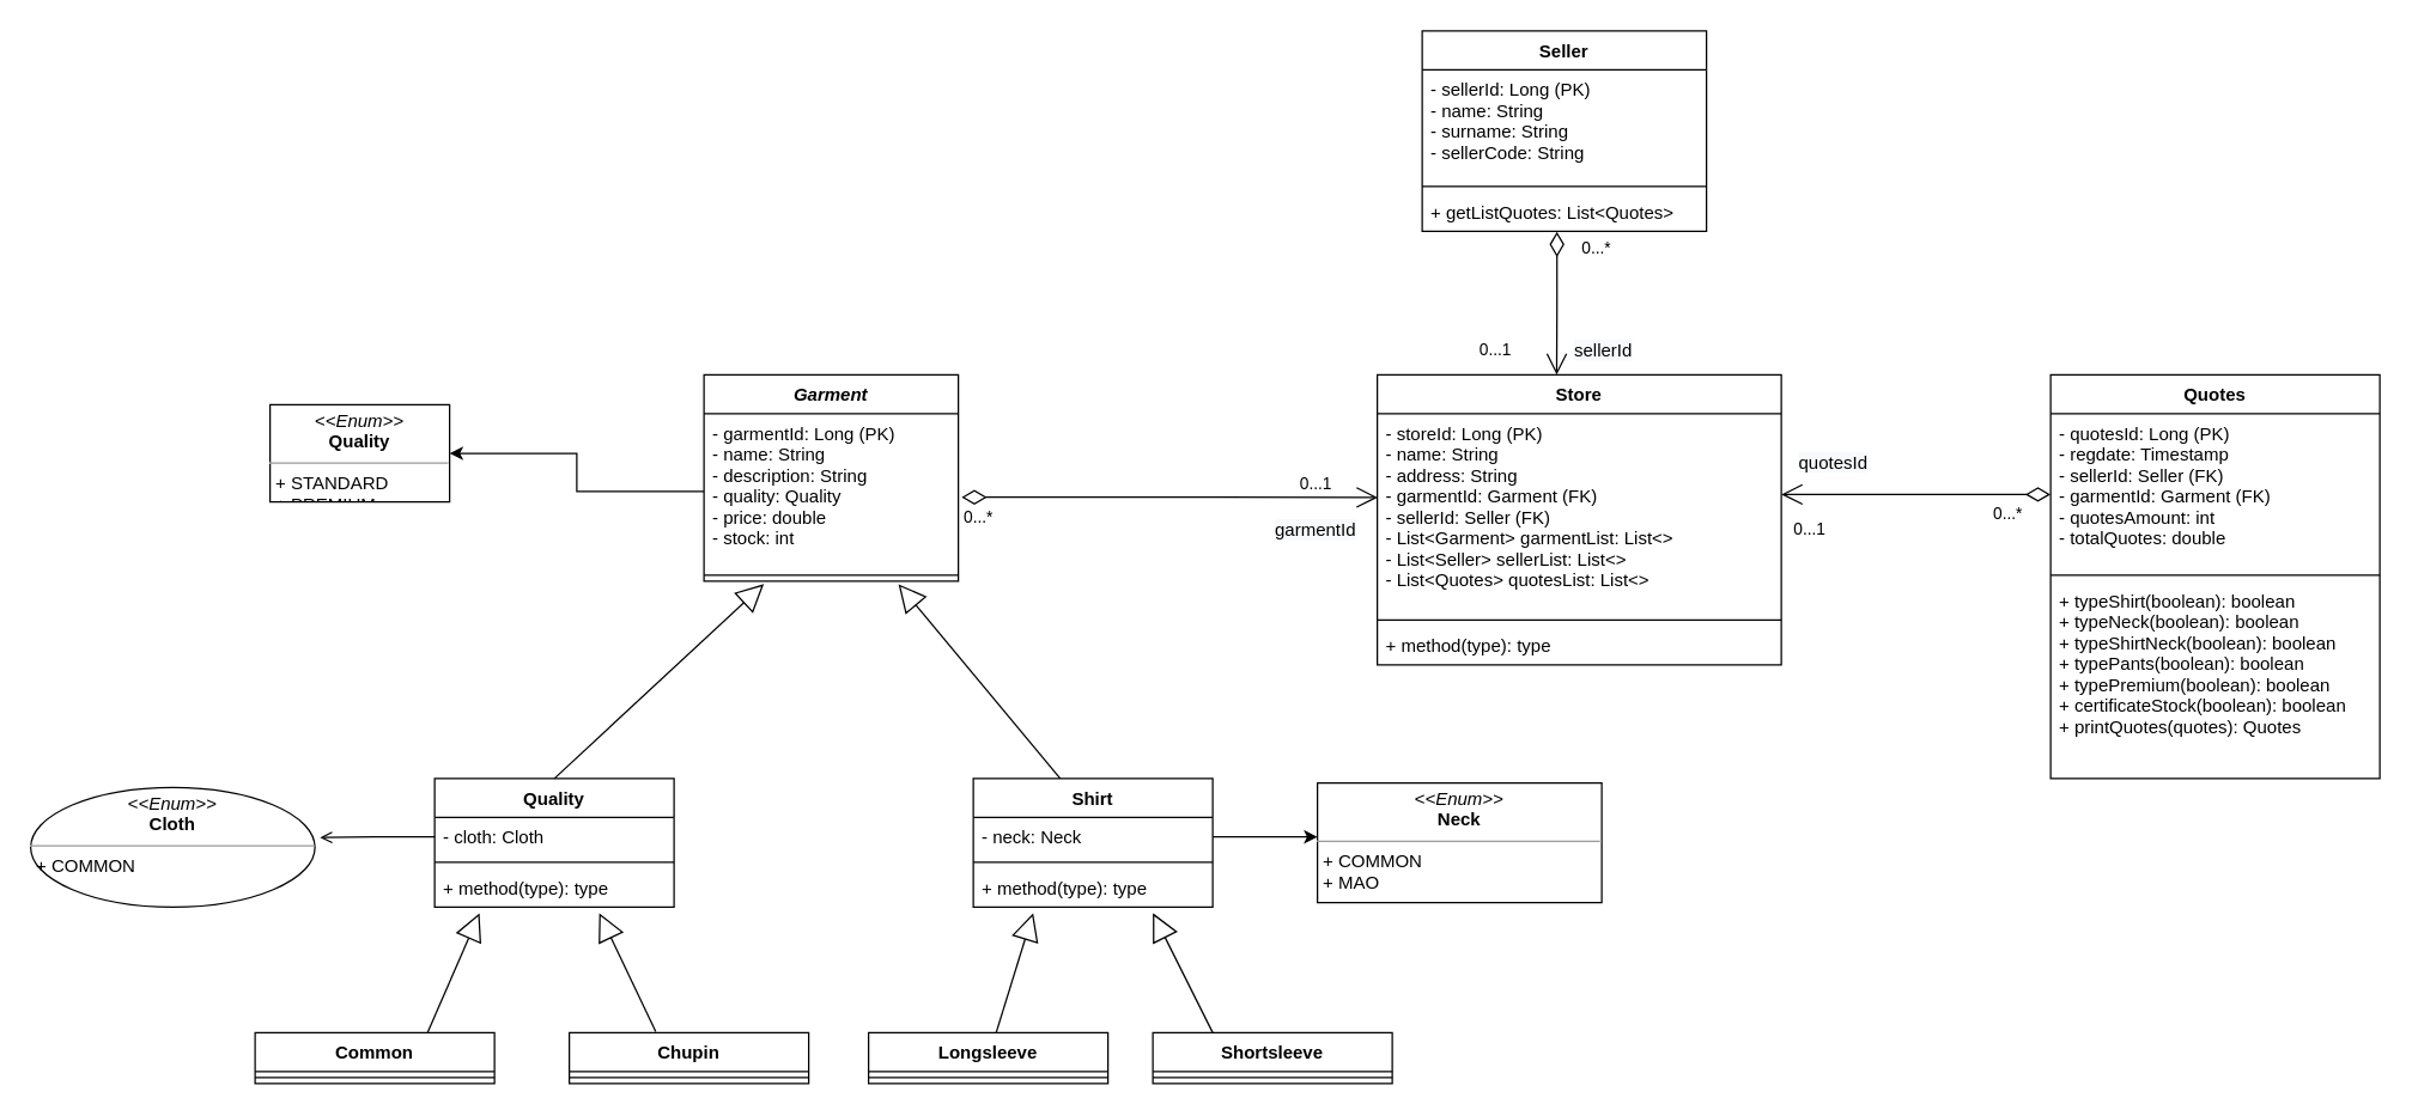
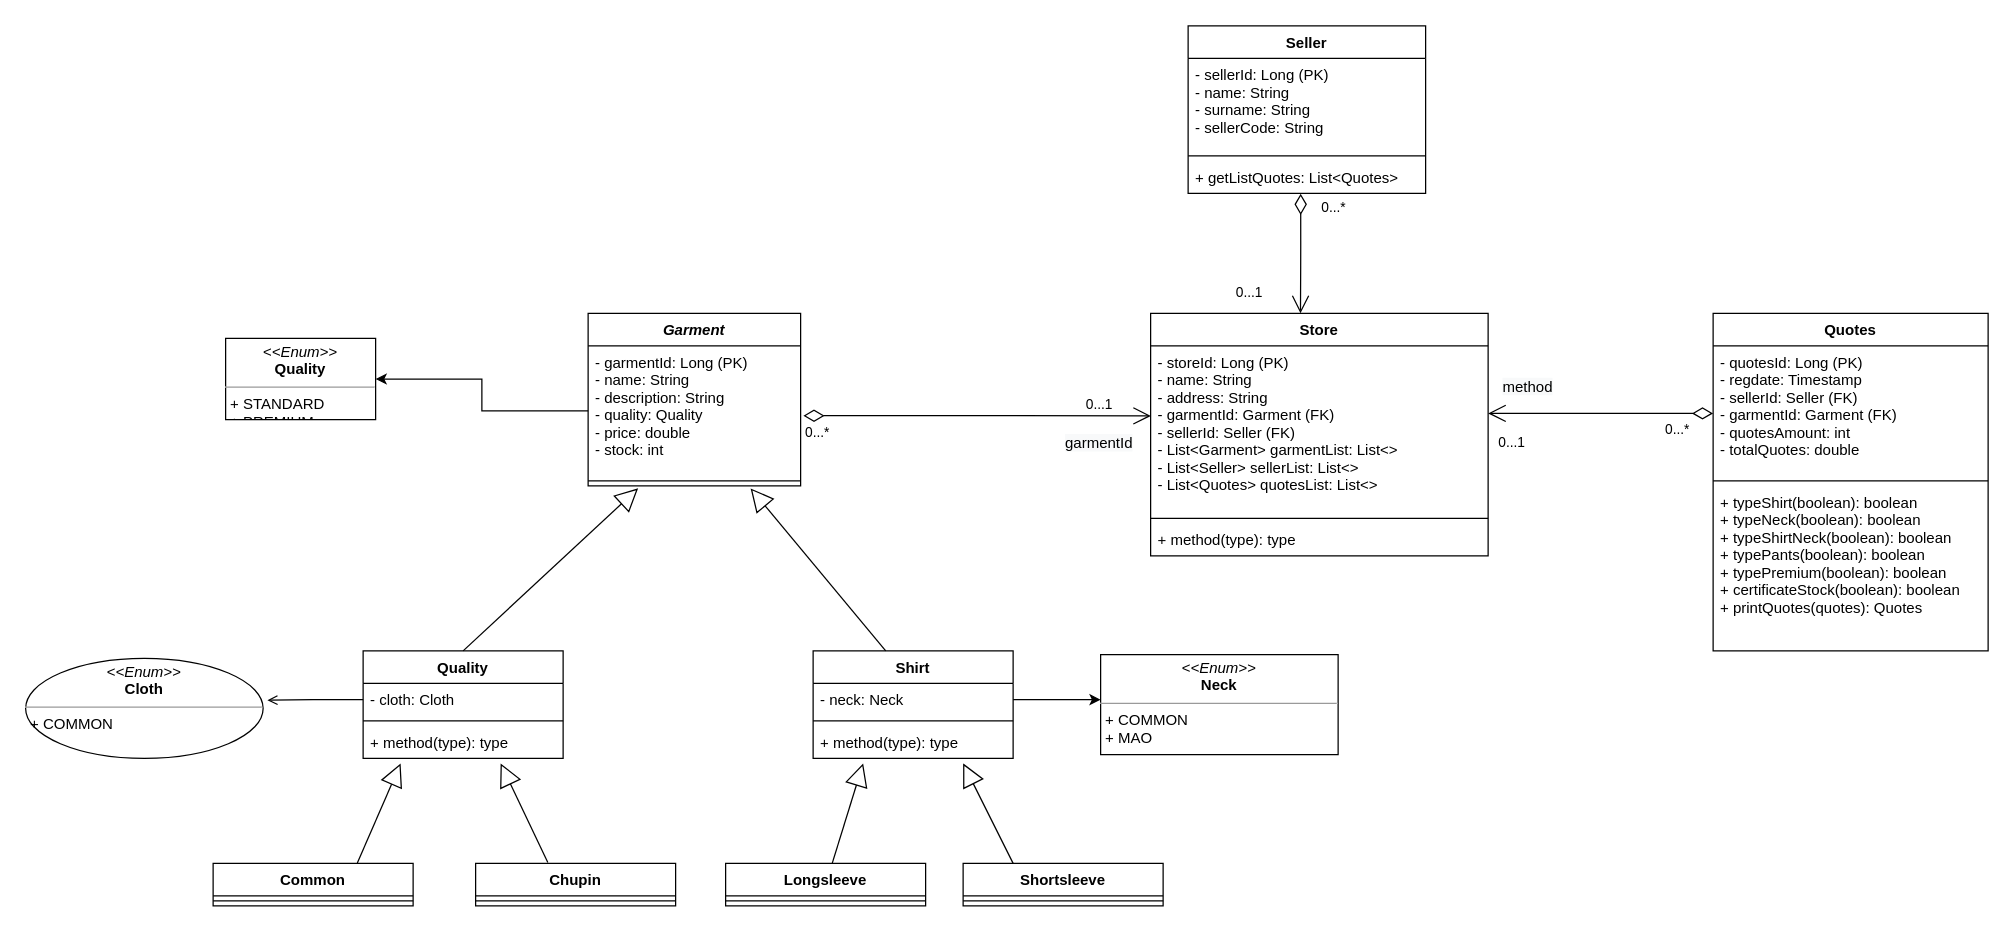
  <mxCell id="0" />
  <mxCell id="1" parent="0" />
  <mxCell id="2" value="Garment" style="swimlane;fontStyle=3;align=center;verticalAlign=top;childLayout=stackLayout;horizontal=1;startSize=26;horizontalStack=0;resizeParent=1;resizeParentMax=0;resizeLast=0;collapsible=1;marginBottom=0;" vertex="1" parent="1"><mxGeometry x="470" y="250" width="170" height="138" as="geometry" /></mxCell>
  <mxCell id="3" value="- garmentId: Long (PK)&#10;- name: String&#10;- description: String&#10;- quality: Quality&#10;- price: double&#10;- stock: int" style="text;strokeColor=none;fillColor=none;align=left;verticalAlign=top;spacingLeft=4;spacingRight=4;overflow=hidden;rotatable=0;points=[[0,0.5],[1,0.5]];portConstraint=eastwest;" vertex="1" parent="2"><mxGeometry y="26" width="170" height="104" as="geometry" /></mxCell>
  <mxCell id="4" value="" style="line;strokeWidth=1;fillColor=none;align=left;verticalAlign=middle;spacingTop=-1;spacingLeft=3;spacingRight=3;rotatable=0;labelPosition=right;points=[];portConstraint=eastwest;" vertex="1" parent="2"><mxGeometry y="130" width="170" height="8" as="geometry" /></mxCell>
  <mxCell id="5" value="Store" style="swimlane;fontStyle=1;align=center;verticalAlign=top;childLayout=stackLayout;horizontal=1;startSize=26;horizontalStack=0;resizeParent=1;resizeParentMax=0;resizeLast=0;collapsible=1;marginBottom=0;" vertex="1" parent="1"><mxGeometry x="920" y="250" width="270" height="194" as="geometry" /></mxCell>
  <mxCell id="6" value="- storeId: Long (PK)&#10;- name: String&#10;- address: String&#10;- garmentId: Garment (FK)&#10;- sellerId: Seller (FK)&#10;- List&lt;Garment&gt; garmentList: List&lt;&gt;&#10;- List&lt;Seller&gt; sellerList: List&lt;&gt;&#10;- List&lt;Quotes&gt; quotesList: List&lt;&gt;" style="text;strokeColor=none;fillColor=none;align=left;verticalAlign=top;spacingLeft=4;spacingRight=4;overflow=hidden;rotatable=0;points=[[0,0.5],[1,0.5]];portConstraint=eastwest;" vertex="1" parent="5"><mxGeometry y="26" width="270" height="134" as="geometry" /></mxCell>
  <mxCell id="7" value="" style="line;strokeWidth=1;fillColor=none;align=left;verticalAlign=middle;spacingTop=-1;spacingLeft=3;spacingRight=3;rotatable=0;labelPosition=right;points=[];portConstraint=eastwest;" vertex="1" parent="5"><mxGeometry y="160" width="270" height="8" as="geometry" /></mxCell>
  <mxCell id="8" value="+ method(type): type" style="text;strokeColor=none;fillColor=none;align=left;verticalAlign=top;spacingLeft=4;spacingRight=4;overflow=hidden;rotatable=0;points=[[0,0.5],[1,0.5]];portConstraint=eastwest;" vertex="1" parent="5"><mxGeometry y="168" width="270" height="26" as="geometry" /></mxCell>
  <mxCell id="9" value="&lt;p style=&quot;margin: 0px ; margin-top: 4px ; text-align: center&quot;&gt;&lt;i&gt;&amp;lt;&amp;lt;Enum&amp;gt;&amp;gt;&lt;/i&gt;&lt;br&gt;&lt;b&gt;Quality&lt;/b&gt;&lt;/p&gt;&lt;hr size=&quot;1&quot;&gt;&lt;p style=&quot;margin: 0px ; margin-left: 4px&quot;&gt;+ STANDARD&lt;br&gt;+ PREMIUM&lt;/p&gt;" style="verticalAlign=top;align=left;overflow=fill;fontSize=12;fontFamily=Helvetica;html=1;" vertex="1" parent="1"><mxGeometry x="180" y="270" width="120" height="65" as="geometry" /></mxCell>
  <mxCell id="10" value="Quality" style="swimlane;fontStyle=1;align=center;verticalAlign=top;childLayout=stackLayout;horizontal=1;startSize=26;horizontalStack=0;resizeParent=1;resizeParentMax=0;resizeLast=0;collapsible=1;marginBottom=0;" vertex="1" parent="1"><mxGeometry x="290" y="520" width="160" height="86" as="geometry" /></mxCell>
  <mxCell id="11" value="- cloth: Cloth" style="text;strokeColor=none;fillColor=none;align=left;verticalAlign=top;spacingLeft=4;spacingRight=4;overflow=hidden;rotatable=0;points=[[0,0.5],[1,0.5]];portConstraint=eastwest;" vertex="1" parent="10"><mxGeometry y="26" width="160" height="26" as="geometry" /></mxCell>
  <mxCell id="12" value="" style="line;strokeWidth=1;fillColor=none;align=left;verticalAlign=middle;spacingTop=-1;spacingLeft=3;spacingRight=3;rotatable=0;labelPosition=right;points=[];portConstraint=eastwest;" vertex="1" parent="10"><mxGeometry y="52" width="160" height="8" as="geometry" /></mxCell>
  <mxCell id="13" value="+ method(type): type" style="text;strokeColor=none;fillColor=none;align=left;verticalAlign=top;spacingLeft=4;spacingRight=4;overflow=hidden;rotatable=0;points=[[0,0.5],[1,0.5]];portConstraint=eastwest;" vertex="1" parent="10"><mxGeometry y="60" width="160" height="26" as="geometry" /></mxCell>
  <mxCell id="14" value="Shirt" style="swimlane;fontStyle=1;align=center;verticalAlign=top;childLayout=stackLayout;horizontal=1;startSize=26;horizontalStack=0;resizeParent=1;resizeParentMax=0;resizeLast=0;collapsible=1;marginBottom=0;" vertex="1" parent="1"><mxGeometry x="650" y="520" width="160" height="86" as="geometry" /></mxCell>
  <mxCell id="15" value="- neck: Neck" style="text;strokeColor=none;fillColor=none;align=left;verticalAlign=top;spacingLeft=4;spacingRight=4;overflow=hidden;rotatable=0;points=[[0,0.5],[1,0.5]];portConstraint=eastwest;" vertex="1" parent="14"><mxGeometry y="26" width="160" height="26" as="geometry" /></mxCell>
  <mxCell id="16" value="" style="line;strokeWidth=1;fillColor=none;align=left;verticalAlign=middle;spacingTop=-1;spacingLeft=3;spacingRight=3;rotatable=0;labelPosition=right;points=[];portConstraint=eastwest;" vertex="1" parent="14"><mxGeometry y="52" width="160" height="8" as="geometry" /></mxCell>
  <mxCell id="17" value="+ method(type): type" style="text;strokeColor=none;fillColor=none;align=left;verticalAlign=top;spacingLeft=4;spacingRight=4;overflow=hidden;rotatable=0;points=[[0,0.5],[1,0.5]];portConstraint=eastwest;" vertex="1" parent="14"><mxGeometry y="60" width="160" height="26" as="geometry" /></mxCell>
  <mxCell id="18" value="" style="endArrow=block;endSize=16;endFill=0;html=1;exitX=0.25;exitY=0;exitDx=0;exitDy=0;" edge="1" parent="14" source="21"><mxGeometry width="160" relative="1" as="geometry"><mxPoint x="168.08" y="160" as="sourcePoint" /><mxPoint x="120" y="90" as="targetPoint" /></mxGeometry></mxCell>
  <mxCell id="19" value="" style="endArrow=block;endSize=16;endFill=0;html=1;exitX=0.5;exitY=0;exitDx=0;exitDy=0;" edge="1" parent="1" source="10"><mxGeometry x="0.066" y="-13" width="160" relative="1" as="geometry"><mxPoint x="444" y="680" as="sourcePoint" /><mxPoint x="510" y="390" as="targetPoint" /><mxPoint x="1" as="offset" /></mxGeometry></mxCell>
  <mxCell id="20" value="" style="endArrow=block;endSize=16;endFill=0;html=1;exitX=0.363;exitY=0;exitDx=0;exitDy=0;exitPerimeter=0;" edge="1" parent="1" source="14"><mxGeometry width="160" relative="1" as="geometry"><mxPoint x="530" y="490" as="sourcePoint" /><mxPoint x="600" y="390" as="targetPoint" /></mxGeometry></mxCell>
  <mxCell id="21" value="Shortsleeve" style="swimlane;fontStyle=1;align=center;verticalAlign=top;childLayout=stackLayout;horizontal=1;startSize=26;horizontalStack=0;resizeParent=1;resizeParentMax=0;resizeLast=0;collapsible=1;marginBottom=0;" vertex="1" parent="1"><mxGeometry x="770" y="690" width="160" height="34" as="geometry" /></mxCell>
  <mxCell id="22" value="" style="line;strokeWidth=1;fillColor=none;align=left;verticalAlign=middle;spacingTop=-1;spacingLeft=3;spacingRight=3;rotatable=0;labelPosition=right;points=[];portConstraint=eastwest;" vertex="1" parent="21"><mxGeometry y="26" width="160" height="8" as="geometry" /></mxCell>
  <mxCell id="23" value="Longsleeve" style="swimlane;fontStyle=1;align=center;verticalAlign=top;childLayout=stackLayout;horizontal=1;startSize=26;horizontalStack=0;resizeParent=1;resizeParentMax=0;resizeLast=0;collapsible=1;marginBottom=0;" vertex="1" parent="1"><mxGeometry x="580" y="690" width="160" height="34" as="geometry" /></mxCell>
  <mxCell id="24" value="" style="line;strokeWidth=1;fillColor=none;align=left;verticalAlign=middle;spacingTop=-1;spacingLeft=3;spacingRight=3;rotatable=0;labelPosition=right;points=[];portConstraint=eastwest;" vertex="1" parent="23"><mxGeometry y="26" width="160" height="8" as="geometry" /></mxCell>
  <mxCell id="25" value="&lt;p style=&quot;margin: 0px ; margin-top: 4px ; text-align: center&quot;&gt;&lt;i&gt;&amp;lt;&amp;lt;Enum&amp;gt;&amp;gt;&lt;/i&gt;&lt;br&gt;&lt;b&gt;Neck&lt;/b&gt;&lt;/p&gt;&lt;hr size=&quot;1&quot;&gt;&lt;p style=&quot;margin: 0px ; margin-left: 4px&quot;&gt;+ COMMON&lt;br&gt;+ MAO&lt;/p&gt;" style="verticalAlign=top;align=left;overflow=fill;fontSize=12;fontFamily=Helvetica;html=1;" vertex="1" parent="1"><mxGeometry x="880" y="523" width="190" height="80" as="geometry" /></mxCell>
  <mxCell id="26" value="" style="endArrow=block;endSize=16;endFill=0;html=1;" edge="1" parent="1" source="23"><mxGeometry x="0.066" y="-13" width="160" relative="1" as="geometry"><mxPoint x="605" y="690" as="sourcePoint" /><mxPoint x="690" y="610" as="targetPoint" /><mxPoint x="1" as="offset" /></mxGeometry></mxCell>
  <mxCell id="27" style="edgeStyle=orthogonalEdgeStyle;rounded=0;orthogonalLoop=1;jettySize=auto;html=1;" edge="1" parent="1" source="15"><mxGeometry relative="1" as="geometry"><mxPoint x="880" y="559" as="targetPoint" /></mxGeometry></mxCell>
  <mxCell id="28" value="Common" style="swimlane;fontStyle=1;align=center;verticalAlign=top;childLayout=stackLayout;horizontal=1;startSize=26;horizontalStack=0;resizeParent=1;resizeParentMax=0;resizeLast=0;collapsible=1;marginBottom=0;" vertex="1" parent="1"><mxGeometry x="170" y="690" width="160" height="34" as="geometry" /></mxCell>
  <mxCell id="29" value="" style="line;strokeWidth=1;fillColor=none;align=left;verticalAlign=middle;spacingTop=-1;spacingLeft=3;spacingRight=3;rotatable=0;labelPosition=right;points=[];portConstraint=eastwest;" vertex="1" parent="28"><mxGeometry y="26" width="160" height="8" as="geometry" /></mxCell>
  <mxCell id="30" value="Chupin" style="swimlane;fontStyle=1;align=center;verticalAlign=top;childLayout=stackLayout;horizontal=1;startSize=26;horizontalStack=0;resizeParent=1;resizeParentMax=0;resizeLast=0;collapsible=1;marginBottom=0;" vertex="1" parent="1"><mxGeometry x="380" y="690" width="160" height="34" as="geometry" /></mxCell>
  <mxCell id="31" value="" style="line;strokeWidth=1;fillColor=none;align=left;verticalAlign=middle;spacingTop=-1;spacingLeft=3;spacingRight=3;rotatable=0;labelPosition=right;points=[];portConstraint=eastwest;" vertex="1" parent="30"><mxGeometry y="26" width="160" height="8" as="geometry" /></mxCell>
  <mxCell id="32" value="" style="endArrow=block;endSize=16;endFill=0;html=1;exitX=0.721;exitY=-0.01;exitDx=0;exitDy=0;exitPerimeter=0;" edge="1" parent="1" source="28"><mxGeometry x="0.066" y="-13" width="160" relative="1" as="geometry"><mxPoint x="270" y="690" as="sourcePoint" /><mxPoint x="320" y="610" as="targetPoint" /><mxPoint x="1" as="offset" /></mxGeometry></mxCell>
  <mxCell id="33" value="" style="endArrow=block;endSize=16;endFill=0;html=1;exitX=0.361;exitY=-0.019;exitDx=0;exitDy=0;exitPerimeter=0;" edge="1" parent="1" source="30"><mxGeometry width="160" relative="1" as="geometry"><mxPoint x="420" y="690" as="sourcePoint" /><mxPoint x="400" y="610" as="targetPoint" /></mxGeometry></mxCell>
  <mxCell id="34" value="&lt;p style=&quot;margin: 0px ; margin-top: 4px ; text-align: center&quot;&gt;&lt;i&gt;&amp;lt;&amp;lt;Enum&amp;gt;&amp;gt;&lt;/i&gt;&lt;br&gt;&lt;b&gt;Cloth&lt;/b&gt;&lt;/p&gt;&lt;hr size=&quot;1&quot;&gt;&lt;p style=&quot;margin: 0px ; margin-left: 4px&quot;&gt;+ COMMON&lt;br&gt;&lt;/p&gt;" style="ellipse;verticalAlign=top;align=left;overflow=fill;fontSize=12;fontFamily=Helvetica;html=1;" vertex="1" parent="1"><mxGeometry x="20" y="526" width="190" height="80" as="geometry" /></mxCell>
  <mxCell id="35" style="edgeStyle=orthogonalEdgeStyle;rounded=0;orthogonalLoop=1;jettySize=auto;html=1;entryX=1.018;entryY=0.419;entryDx=0;entryDy=0;entryPerimeter=0;endArrow=open;" edge="1" parent="1" source="11" target="34"><mxGeometry relative="1" as="geometry" /></mxCell>
  <mxCell id="36" value="" style="edgeStyle=orthogonalEdgeStyle;rounded=0;orthogonalLoop=1;jettySize=auto;html=1;" edge="1" parent="1" source="3" target="9"><mxGeometry relative="1" as="geometry" /></mxCell>
  <mxCell id="37" value="0...1" style="edgeLabel;resizable=0;html=1;align=right;verticalAlign=top;" connectable="0" vertex="1" parent="1"><mxGeometry x="889.996" y="309.998" as="geometry" /></mxCell>
  <mxCell id="38" value="&lt;meta charset=&quot;utf-8&quot;&gt;&lt;span style=&quot;color: rgb(0, 0, 0); font-family: helvetica; font-size: 12px; font-style: normal; font-weight: 400; letter-spacing: normal; text-align: left; text-indent: 0px; text-transform: none; word-spacing: 0px; background-color: rgb(248, 249, 250); display: inline; float: none;&quot;&gt;garmentId&lt;/span&gt;" style="text;whiteSpace=wrap;html=1;" vertex="1" parent="1"><mxGeometry x="850" y="340" width="80" height="30" as="geometry" /></mxCell>
  <mxCell id="39" value="" style="endArrow=open;html=1;endSize=12;startArrow=diamondThin;startSize=14;startFill=0;edgeStyle=orthogonalEdgeStyle;entryX=0.444;entryY=0;entryDx=0;entryDy=0;entryPerimeter=0;exitX=0.474;exitY=1.011;exitDx=0;exitDy=0;exitPerimeter=0;" edge="1" parent="1" source="56" target="5"><mxGeometry relative="1" as="geometry"><mxPoint x="1040" y="160" as="sourcePoint" /><mxPoint x="920" y="210" as="targetPoint" /></mxGeometry></mxCell>
  <mxCell id="40" value="0...*" style="edgeLabel;resizable=0;html=1;align=left;verticalAlign=top;" connectable="0" vertex="1" parent="39"><mxGeometry x="-1" relative="1" as="geometry"><mxPoint x="15" y="-2" as="offset" /></mxGeometry></mxCell>
  <mxCell id="41" value="" style="endArrow=open;html=1;endSize=12;startArrow=diamondThin;startSize=14;startFill=0;edgeStyle=orthogonalEdgeStyle;entryX=0.001;entryY=0.418;entryDx=0;entryDy=0;entryPerimeter=0;exitX=1.013;exitY=0.537;exitDx=0;exitDy=0;exitPerimeter=0;" edge="1" parent="1" source="3" target="6"><mxGeometry relative="1" as="geometry"><mxPoint x="710" y="330" as="sourcePoint" /><mxPoint x="920" y="330" as="targetPoint" /></mxGeometry></mxCell>
  <mxCell id="42" value="0...*" style="edgeLabel;resizable=0;html=1;align=left;verticalAlign=top;" connectable="0" vertex="1" parent="41"><mxGeometry x="-1" relative="1" as="geometry" /></mxCell>
  <mxCell id="43" value="0...1" style="edgeLabel;resizable=0;html=1;align=right;verticalAlign=top;" connectable="0" vertex="1" parent="1"><mxGeometry x="1009.996" y="219.998" as="geometry" /></mxCell>
- <mxCell id="44" value="&lt;span style=&quot;color: rgb(0 , 0 , 0) ; font-family: &amp;#34;helvetica&amp;#34; ; font-size: 12px ; font-style: normal ; font-weight: 400 ; letter-spacing: normal ; text-align: left ; text-indent: 0px ; text-transform: none ; word-spacing: 0px ; background-color: rgb(248 , 249 , 250) ; display: inline ; float: none&quot;&gt;sellerId&lt;/span&gt;" style="text;whiteSpace=wrap;html=1;" vertex="1" parent="1"><mxGeometry x="1050" y="220" width="80" height="30" as="geometry" /></mxCell>
  <mxCell id="45" value="" style="endArrow=open;html=1;endSize=12;startArrow=diamondThin;startSize=14;startFill=0;edgeStyle=orthogonalEdgeStyle;" edge="1" parent="1"><mxGeometry relative="1" as="geometry"><mxPoint x="1370" y="330" as="sourcePoint" /><mxPoint x="1190" y="330" as="targetPoint" /></mxGeometry></mxCell>
  <mxCell id="46" value="0...*" style="edgeLabel;resizable=0;html=1;align=left;verticalAlign=top;" connectable="0" vertex="1" parent="45"><mxGeometry x="-1" relative="1" as="geometry"><mxPoint x="-40" as="offset" /></mxGeometry></mxCell>
  <mxCell id="47" value="0...1" style="edgeLabel;resizable=0;html=1;align=right;verticalAlign=top;" connectable="0" vertex="1" parent="45"><mxGeometry x="1" relative="1" as="geometry"><mxPoint x="30" y="10" as="offset" /></mxGeometry></mxCell>
- <mxCell id="48" value="&lt;span style=&quot;color: rgb(0 , 0 , 0) ; font-family: &amp;#34;helvetica&amp;#34; ; font-size: 12px ; font-style: normal ; font-weight: 400 ; letter-spacing: normal ; text-align: left ; text-indent: 0px ; text-transform: none ; word-spacing: 0px ; background-color: rgb(248 , 249 , 250) ; display: inline ; float: none&quot;&gt;quotesId&lt;/span&gt;" style="text;whiteSpace=wrap;html=1;" vertex="1" parent="1"><mxGeometry x="1200" y="295" width="80" height="30" as="geometry" /></mxCell>
+ <mxCell id="48" value="&lt;span style=&quot;color: rgb(0 , 0 , 0) ; font-family: &amp;#34;helvetica&amp;#34; ; font-size: 12px ; font-style: normal ; font-weight: 400 ; letter-spacing: normal ; text-align: left ; text-indent: 0px ; text-transform: none ; word-spacing: 0px ; background-color: rgb(248 , 249 , 250) ; display: inline ; float: none&quot;&gt;method&lt;/span&gt;" style="text;whiteSpace=wrap;html=1;" vertex="1" parent="1"><mxGeometry x="1200" y="295" width="80" height="30" as="geometry" /></mxCell>
  <mxCell id="49" value="Quotes" style="swimlane;fontStyle=1;align=center;verticalAlign=top;childLayout=stackLayout;horizontal=1;startSize=26;horizontalStack=0;resizeParent=1;resizeParentMax=0;resizeLast=0;collapsible=1;marginBottom=0;" vertex="1" parent="1"><mxGeometry x="1370" y="250" width="220" height="270" as="geometry" /></mxCell>
  <mxCell id="50" value="- quotesId: Long (PK)&#10;- regdate: Timestamp&#10;- sellerId: Seller (FK)&#10;- garmentId: Garment (FK)&#10;- quotesAmount: int&#10;- totalQuotes: double" style="text;strokeColor=none;fillColor=none;align=left;verticalAlign=top;spacingLeft=4;spacingRight=4;overflow=hidden;rotatable=0;points=[[0,0.5],[1,0.5]];portConstraint=eastwest;" vertex="1" parent="49"><mxGeometry y="26" width="220" height="104" as="geometry" /></mxCell>
  <mxCell id="51" value="" style="line;strokeWidth=1;fillColor=none;align=left;verticalAlign=middle;spacingTop=-1;spacingLeft=3;spacingRight=3;rotatable=0;labelPosition=right;points=[];portConstraint=eastwest;" vertex="1" parent="49"><mxGeometry y="130" width="220" height="8" as="geometry" /></mxCell>
  <mxCell id="52" value="+ typeShirt(boolean): boolean&#10;+ typeNeck(boolean): boolean&#10;+ typeShirtNeck(boolean): boolean&#10;+ typePants(boolean): boolean&#10;+ typePremium(boolean): boolean&#10;+ certificateStock(boolean): boolean&#10;+ printQuotes(quotes): Quotes&#10;" style="text;strokeColor=none;fillColor=none;align=left;verticalAlign=top;spacingLeft=4;spacingRight=4;overflow=hidden;rotatable=0;points=[[0,0.5],[1,0.5]];portConstraint=eastwest;" vertex="1" parent="49"><mxGeometry y="138" width="220" height="132" as="geometry" /></mxCell>
  <mxCell id="53" value="Seller" style="swimlane;fontStyle=1;align=center;verticalAlign=top;childLayout=stackLayout;horizontal=1;startSize=26;horizontalStack=0;resizeParent=1;resizeParentMax=0;resizeLast=0;collapsible=1;marginBottom=0;" vertex="1" parent="1"><mxGeometry x="950" y="20" width="190" height="134" as="geometry" /></mxCell>
  <mxCell id="54" value="- sellerId: Long (PK)&#10;- name: String&#10;- surname: String&#10;- sellerCode: String" style="text;strokeColor=none;fillColor=none;align=left;verticalAlign=top;spacingLeft=4;spacingRight=4;overflow=hidden;rotatable=0;points=[[0,0.5],[1,0.5]];portConstraint=eastwest;" vertex="1" parent="53"><mxGeometry y="26" width="190" height="74" as="geometry" /></mxCell>
  <mxCell id="55" value="" style="line;strokeWidth=1;fillColor=none;align=left;verticalAlign=middle;spacingTop=-1;spacingLeft=3;spacingRight=3;rotatable=0;labelPosition=right;points=[];portConstraint=eastwest;" vertex="1" parent="53"><mxGeometry y="100" width="190" height="8" as="geometry" /></mxCell>
  <mxCell id="56" value="+ getListQuotes: List&lt;Quotes&gt;" style="text;strokeColor=none;fillColor=none;align=left;verticalAlign=top;spacingLeft=4;spacingRight=4;overflow=hidden;rotatable=0;points=[[0,0.5],[1,0.5]];portConstraint=eastwest;" vertex="1" parent="53"><mxGeometry y="108" width="190" height="26" as="geometry" /></mxCell>
